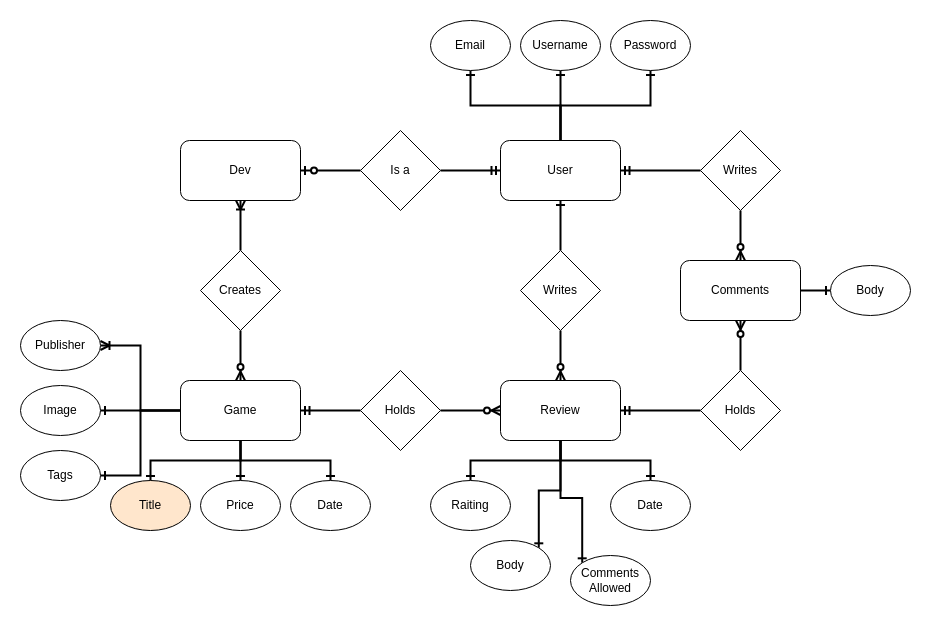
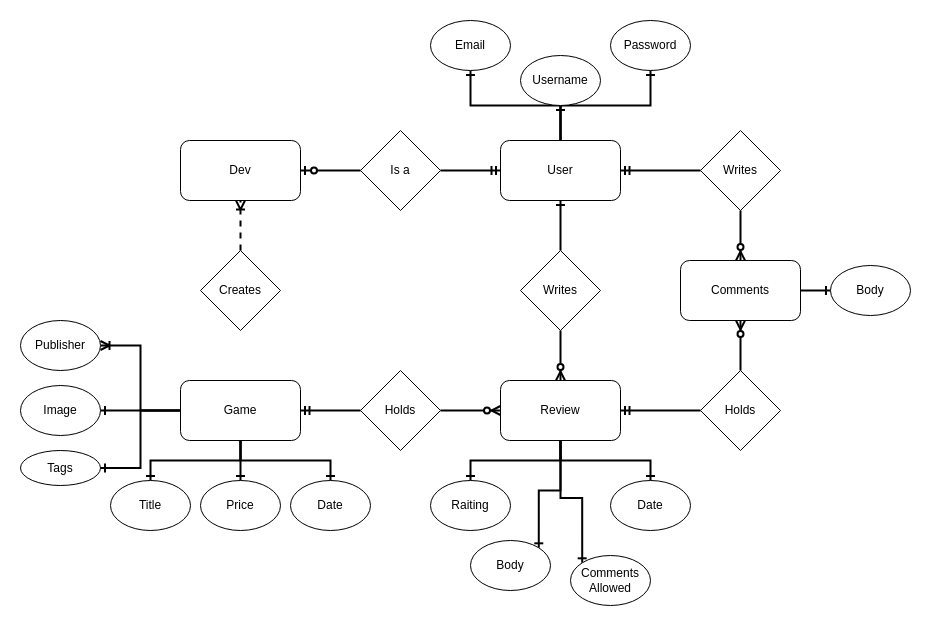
  <mxCell id="0" />
  <mxCell id="1" parent="0" />
  <mxCell id="2" style="edgeStyle=orthogonalEdgeStyle;rounded=0;orthogonalLoop=1;jettySize=auto;html=1;entryX=0.5;entryY=1;entryDx=0;entryDy=0;endArrow=ERone;endFill=0;strokeColor=#000000;strokeWidth=2;" edge="1" parent="1" source="5" target="33"><mxGeometry relative="1" as="geometry" /></mxCell>
  <mxCell id="3" style="edgeStyle=orthogonalEdgeStyle;rounded=0;orthogonalLoop=1;jettySize=auto;html=1;entryX=0.5;entryY=1;entryDx=0;entryDy=0;endArrow=ERone;endFill=0;strokeColor=#000000;strokeWidth=2;" edge="1" parent="1" source="5" target="32"><mxGeometry relative="1" as="geometry" /></mxCell>
  <mxCell id="4" style="edgeStyle=orthogonalEdgeStyle;rounded=0;orthogonalLoop=1;jettySize=auto;html=1;entryX=0.5;entryY=1;entryDx=0;entryDy=0;endArrow=ERone;endFill=0;strokeColor=#000000;strokeWidth=2;" edge="1" parent="1" source="5" target="34"><mxGeometry relative="1" as="geometry" /></mxCell>
  <mxCell id="5" value="User" style="rounded=1;whiteSpace=wrap;html=1;" vertex="1" parent="1"><mxGeometry x="500" y="140" width="120" height="60" as="geometry" /></mxCell>
  <mxCell id="6" style="edgeStyle=orthogonalEdgeStyle;rounded=0;orthogonalLoop=1;jettySize=auto;html=1;entryX=0;entryY=0;entryDx=0;entryDy=0;endArrow=ERone;endFill=0;strokeColor=#000000;strokeWidth=2;" edge="1" parent="1" source="10" target="35"><mxGeometry relative="1" as="geometry" /></mxCell>
  <mxCell id="7" style="edgeStyle=orthogonalEdgeStyle;rounded=0;orthogonalLoop=1;jettySize=auto;html=1;entryX=0.5;entryY=0;entryDx=0;entryDy=0;endArrow=ERone;endFill=0;strokeColor=#000000;strokeWidth=2;" edge="1" parent="1" source="10" target="37"><mxGeometry relative="1" as="geometry" /></mxCell>
  <mxCell id="8" style="edgeStyle=orthogonalEdgeStyle;rounded=0;orthogonalLoop=1;jettySize=auto;html=1;entryX=1;entryY=0;entryDx=0;entryDy=0;endArrow=ERone;endFill=0;strokeColor=#000000;strokeWidth=2;" edge="1" parent="1" source="10" target="50"><mxGeometry relative="1" as="geometry" /></mxCell>
  <mxCell id="9" style="edgeStyle=orthogonalEdgeStyle;rounded=0;orthogonalLoop=1;jettySize=auto;html=1;entryX=0.5;entryY=0;entryDx=0;entryDy=0;endArrow=ERone;endFill=0;strokeColor=#000000;strokeWidth=2;" edge="1" parent="1" source="10" target="36"><mxGeometry relative="1" as="geometry" /></mxCell>
  <mxCell id="10" value="Review" style="rounded=1;whiteSpace=wrap;html=1;" vertex="1" parent="1"><mxGeometry x="500" y="380" width="120" height="60" as="geometry" /></mxCell>
  <mxCell id="11" style="edgeStyle=orthogonalEdgeStyle;rounded=0;orthogonalLoop=1;jettySize=auto;html=1;entryX=0;entryY=0.5;entryDx=0;entryDy=0;endArrow=ERzeroToMany;endFill=1;strokeWidth=1;strokeColor=none;" edge="1" parent="1" source="18" target="10"><mxGeometry relative="1" as="geometry" /></mxCell>
  <mxCell id="12" style="edgeStyle=orthogonalEdgeStyle;rounded=0;orthogonalLoop=1;jettySize=auto;html=1;entryX=1;entryY=0.5;entryDx=0;entryDy=0;endArrow=ERoneToMany;endFill=0;strokeColor=#000000;strokeWidth=2;" edge="1" parent="1" source="18" target="51"><mxGeometry relative="1" as="geometry" /></mxCell>
  <mxCell id="13" style="edgeStyle=orthogonalEdgeStyle;rounded=0;orthogonalLoop=1;jettySize=auto;html=1;entryX=1;entryY=0.5;entryDx=0;entryDy=0;endArrow=ERone;endFill=0;strokeColor=#000000;strokeWidth=2;" edge="1" parent="1" source="18" target="53"><mxGeometry relative="1" as="geometry" /></mxCell>
  <mxCell id="14" style="edgeStyle=orthogonalEdgeStyle;rounded=0;orthogonalLoop=1;jettySize=auto;html=1;entryX=1;entryY=0.5;entryDx=0;entryDy=0;endArrow=ERone;endFill=0;strokeColor=#000000;strokeWidth=2;" edge="1" parent="1" source="18" target="52"><mxGeometry relative="1" as="geometry" /></mxCell>
  <mxCell id="15" style="edgeStyle=orthogonalEdgeStyle;rounded=0;orthogonalLoop=1;jettySize=auto;html=1;entryX=0.5;entryY=0;entryDx=0;entryDy=0;endArrow=ERone;endFill=0;strokeColor=#000000;strokeWidth=2;" edge="1" parent="1" source="18" target="39"><mxGeometry relative="1" as="geometry" /></mxCell>
  <mxCell id="16" style="edgeStyle=orthogonalEdgeStyle;rounded=0;orthogonalLoop=1;jettySize=auto;html=1;entryX=0.5;entryY=0;entryDx=0;entryDy=0;endArrow=ERone;endFill=0;strokeColor=#000000;strokeWidth=2;" edge="1" parent="1" source="18" target="38"><mxGeometry relative="1" as="geometry" /></mxCell>
  <mxCell id="17" style="edgeStyle=orthogonalEdgeStyle;rounded=0;orthogonalLoop=1;jettySize=auto;html=1;entryX=0.5;entryY=0;entryDx=0;entryDy=0;endArrow=ERone;endFill=0;strokeColor=#000000;strokeWidth=2;" edge="1" parent="1" source="18" target="40"><mxGeometry relative="1" as="geometry" /></mxCell>
  <mxCell id="18" value="Game" style="rounded=1;whiteSpace=wrap;html=1;" vertex="1" parent="1"><mxGeometry x="180" y="380" width="120" height="60" as="geometry" /></mxCell>
  <mxCell id="19" value="Dev" style="rounded=1;whiteSpace=wrap;html=1;" vertex="1" parent="1"><mxGeometry x="180" y="140" width="120" height="60" as="geometry" /></mxCell>
- <mxCell id="20" style="edgeStyle=orthogonalEdgeStyle;rounded=0;orthogonalLoop=1;jettySize=auto;html=1;endArrow=ERzeroToMany;endFill=1;strokeColor=#000000;strokeWidth=2;" edge="1" parent="1" source="22" target="18"><mxGeometry relative="1" as="geometry" /></mxCell>
- <mxCell id="21" style="edgeStyle=orthogonalEdgeStyle;rounded=0;orthogonalLoop=1;jettySize=auto;html=1;entryX=0.5;entryY=1;entryDx=0;entryDy=0;endArrow=ERoneToMany;endFill=0;strokeColor=#000000;strokeWidth=2;" edge="1" parent="1" source="22" target="19"><mxGeometry relative="1" as="geometry" /></mxCell>
+ <mxCell id="21" style="edgeStyle=orthogonalEdgeStyle;rounded=0;orthogonalLoop=1;jettySize=auto;html=1;entryX=0.5;entryY=1;entryDx=0;entryDy=0;endArrow=ERoneToMany;endFill=0;strokeColor=#000000;strokeWidth=2;dashed=1;" edge="1" parent="1" source="22" target="19"><mxGeometry relative="1" as="geometry" /></mxCell>
  <mxCell id="22" value="Creates" style="rhombus;whiteSpace=wrap;html=1;" vertex="1" parent="1"><mxGeometry x="200" y="250" width="80" height="80" as="geometry" /></mxCell>
  <mxCell id="23" style="edgeStyle=orthogonalEdgeStyle;rounded=0;orthogonalLoop=1;jettySize=auto;html=1;entryX=0.5;entryY=0;entryDx=0;entryDy=0;endArrow=ERzeroToMany;endFill=1;strokeColor=#000000;strokeWidth=2;" edge="1" parent="1" source="25" target="10"><mxGeometry relative="1" as="geometry" /></mxCell>
  <mxCell id="24" style="edgeStyle=orthogonalEdgeStyle;rounded=0;orthogonalLoop=1;jettySize=auto;html=1;entryX=0.5;entryY=1;entryDx=0;entryDy=0;endArrow=ERone;endFill=0;strokeColor=#000000;strokeWidth=2;" edge="1" parent="1" source="25" target="5"><mxGeometry relative="1" as="geometry" /></mxCell>
  <mxCell id="25" value="Writes" style="rhombus;whiteSpace=wrap;html=1;" vertex="1" parent="1"><mxGeometry x="520" y="250" width="80" height="80" as="geometry" /></mxCell>
  <mxCell id="26" style="edgeStyle=orthogonalEdgeStyle;rounded=0;orthogonalLoop=1;jettySize=auto;html=1;exitX=1;exitY=0.5;exitDx=0;exitDy=0;entryX=0;entryY=0.5;entryDx=0;entryDy=0;endArrow=ERmandOne;endFill=0;strokeColor=#000000;strokeWidth=2;" edge="1" parent="1" source="28" target="5"><mxGeometry relative="1" as="geometry" /></mxCell>
  <mxCell id="27" style="edgeStyle=orthogonalEdgeStyle;rounded=0;orthogonalLoop=1;jettySize=auto;html=1;exitX=0;exitY=0.5;exitDx=0;exitDy=0;entryX=1;entryY=0.5;entryDx=0;entryDy=0;endArrow=ERzeroToOne;endFill=1;strokeColor=#000000;strokeWidth=2;" edge="1" parent="1" source="28" target="19"><mxGeometry relative="1" as="geometry" /></mxCell>
  <mxCell id="28" value="Is a" style="rhombus;whiteSpace=wrap;html=1;" vertex="1" parent="1"><mxGeometry x="360" y="130" width="80" height="80" as="geometry" /></mxCell>
  <mxCell id="29" style="edgeStyle=orthogonalEdgeStyle;rounded=0;orthogonalLoop=1;jettySize=auto;html=1;entryX=0;entryY=0.5;entryDx=0;entryDy=0;endArrow=ERzeroToMany;endFill=1;strokeColor=#000000;strokeWidth=2;" edge="1" parent="1" source="31" target="10"><mxGeometry relative="1" as="geometry" /></mxCell>
  <mxCell id="30" style="edgeStyle=orthogonalEdgeStyle;rounded=0;orthogonalLoop=1;jettySize=auto;html=1;endArrow=ERmandOne;endFill=0;strokeColor=#000000;strokeWidth=2;" edge="1" parent="1" source="31"><mxGeometry relative="1" as="geometry"><mxPoint x="300" y="410" as="targetPoint" /></mxGeometry></mxCell>
  <mxCell id="31" value="Holds" style="rhombus;whiteSpace=wrap;html=1;" vertex="1" parent="1"><mxGeometry x="360" y="370" width="80" height="80" as="geometry" /></mxCell>
- <mxCell id="32" value="Username" style="ellipse;whiteSpace=wrap;html=1;" vertex="1" parent="1"><mxGeometry x="520" y="20" width="80" height="50" as="geometry" /></mxCell>
+ <mxCell id="32" value="Username" style="ellipse;whiteSpace=wrap;html=1;" vertex="1" parent="1"><mxGeometry x="520" y="55" width="80" height="50" as="geometry" /></mxCell>
  <mxCell id="33" value="Email" style="ellipse;whiteSpace=wrap;html=1;" vertex="1" parent="1"><mxGeometry x="430" y="20" width="80" height="50" as="geometry" /></mxCell>
  <mxCell id="34" value="Password" style="ellipse;whiteSpace=wrap;html=1;" vertex="1" parent="1"><mxGeometry x="610" y="20" width="80" height="50" as="geometry" /></mxCell>
  <mxCell id="35" value="Comments&lt;br&gt;Allowed" style="ellipse;whiteSpace=wrap;html=1;" vertex="1" parent="1"><mxGeometry x="570" y="555" width="80" height="50" as="geometry" /></mxCell>
  <mxCell id="36" value="Raiting" style="ellipse;whiteSpace=wrap;html=1;" vertex="1" parent="1"><mxGeometry x="430" y="480" width="80" height="50" as="geometry" /></mxCell>
  <mxCell id="37" value="Date" style="ellipse;whiteSpace=wrap;html=1;" vertex="1" parent="1"><mxGeometry x="610" y="480" width="80" height="50" as="geometry" /></mxCell>
  <mxCell id="38" value="Price" style="ellipse;whiteSpace=wrap;html=1;" vertex="1" parent="1"><mxGeometry x="200" y="480" width="80" height="50" as="geometry" /></mxCell>
- <mxCell id="39" value="Title" style="ellipse;whiteSpace=wrap;html=1;fillColor=#ffe6cc;" vertex="1" parent="1"><mxGeometry x="110" y="480" width="80" height="50" as="geometry" /></mxCell>
+ <mxCell id="39" value="Title" style="ellipse;whiteSpace=wrap;html=1;" vertex="1" parent="1"><mxGeometry x="110" y="480" width="80" height="50" as="geometry" /></mxCell>
  <mxCell id="40" value="Date" style="ellipse;whiteSpace=wrap;html=1;" vertex="1" parent="1"><mxGeometry x="290" y="480" width="80" height="50" as="geometry" /></mxCell>
  <mxCell id="41" style="edgeStyle=orthogonalEdgeStyle;rounded=0;orthogonalLoop=1;jettySize=auto;html=1;endArrow=ERone;endFill=0;strokeColor=#000000;strokeWidth=2;" edge="1" parent="1" source="42" target="49"><mxGeometry relative="1" as="geometry" /></mxCell>
  <mxCell id="42" value="Comments" style="rounded=1;whiteSpace=wrap;html=1;" vertex="1" parent="1"><mxGeometry x="680" y="260" width="120" height="60" as="geometry" /></mxCell>
  <mxCell id="43" style="edgeStyle=orthogonalEdgeStyle;rounded=0;orthogonalLoop=1;jettySize=auto;html=1;entryX=1;entryY=0.5;entryDx=0;entryDy=0;endArrow=ERmandOne;endFill=0;strokeColor=#000000;strokeWidth=2;" edge="1" parent="1" source="45" target="10"><mxGeometry relative="1" as="geometry" /></mxCell>
  <mxCell id="44" style="edgeStyle=orthogonalEdgeStyle;rounded=0;orthogonalLoop=1;jettySize=auto;html=1;entryX=0.5;entryY=1;entryDx=0;entryDy=0;endArrow=ERzeroToMany;endFill=1;strokeColor=#000000;strokeWidth=2;" edge="1" parent="1" source="45" target="42"><mxGeometry relative="1" as="geometry" /></mxCell>
  <mxCell id="45" value="Holds" style="rhombus;whiteSpace=wrap;html=1;" vertex="1" parent="1"><mxGeometry x="700" y="370" width="80" height="80" as="geometry" /></mxCell>
  <mxCell id="46" style="edgeStyle=orthogonalEdgeStyle;rounded=0;orthogonalLoop=1;jettySize=auto;html=1;entryX=1;entryY=0.5;entryDx=0;entryDy=0;endArrow=ERmandOne;endFill=0;strokeColor=#000000;strokeWidth=2;" edge="1" parent="1" source="48" target="5"><mxGeometry relative="1" as="geometry" /></mxCell>
  <mxCell id="47" style="edgeStyle=orthogonalEdgeStyle;rounded=0;orthogonalLoop=1;jettySize=auto;html=1;entryX=0.5;entryY=0;entryDx=0;entryDy=0;endArrow=ERzeroToMany;endFill=1;strokeColor=#000000;strokeWidth=2;" edge="1" parent="1" source="48" target="42"><mxGeometry relative="1" as="geometry" /></mxCell>
  <mxCell id="48" value="Writes" style="rhombus;whiteSpace=wrap;html=1;" vertex="1" parent="1"><mxGeometry x="700" y="130" width="80" height="80" as="geometry" /></mxCell>
  <mxCell id="49" value="Body" style="ellipse;whiteSpace=wrap;html=1;" vertex="1" parent="1"><mxGeometry x="830" y="265" width="80" height="50" as="geometry" /></mxCell>
  <mxCell id="50" value="Body" style="ellipse;whiteSpace=wrap;html=1;" vertex="1" parent="1"><mxGeometry x="470" y="540" width="80" height="50" as="geometry" /></mxCell>
  <mxCell id="51" value="Publisher" style="ellipse;whiteSpace=wrap;html=1;" vertex="1" parent="1"><mxGeometry x="20" y="320" width="80" height="50" as="geometry" /></mxCell>
- <mxCell id="52" value="Tags" style="ellipse;whiteSpace=wrap;html=1;" vertex="1" parent="1"><mxGeometry x="20" y="450" width="80" height="50" as="geometry" /></mxCell>
+ <mxCell id="52" value="Tags" style="ellipse;whiteSpace=wrap;html=1;" vertex="1" parent="1"><mxGeometry x="20" y="450" width="80" height="35" as="geometry" /></mxCell>
  <mxCell id="53" value="Image" style="ellipse;whiteSpace=wrap;html=1;" vertex="1" parent="1"><mxGeometry x="20" y="385" width="80" height="50" as="geometry" /></mxCell>
